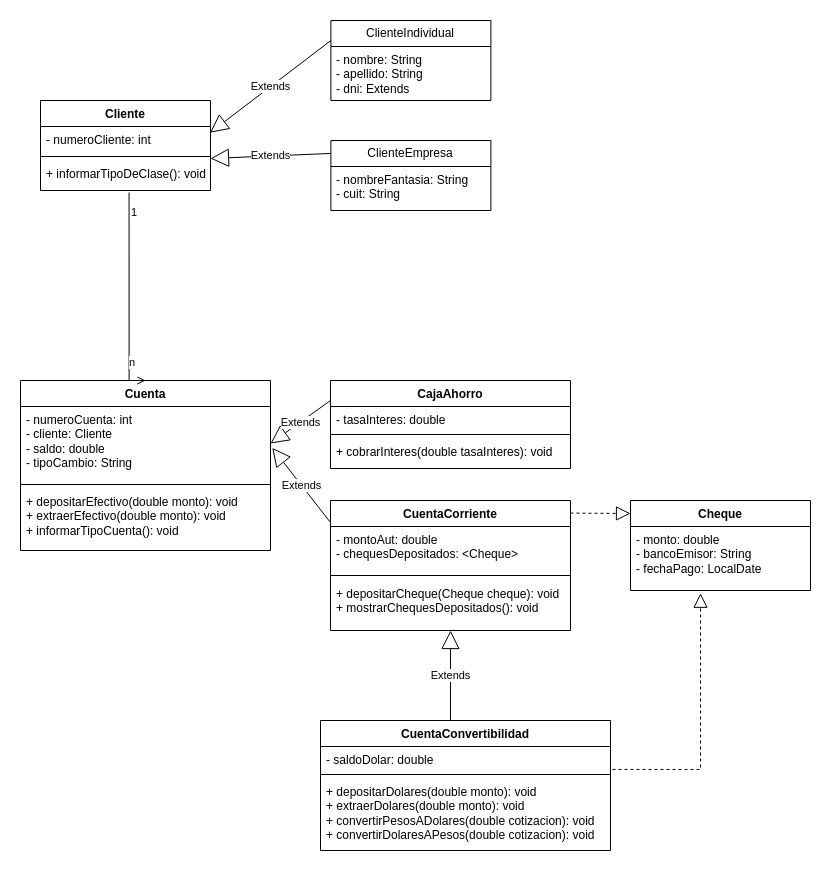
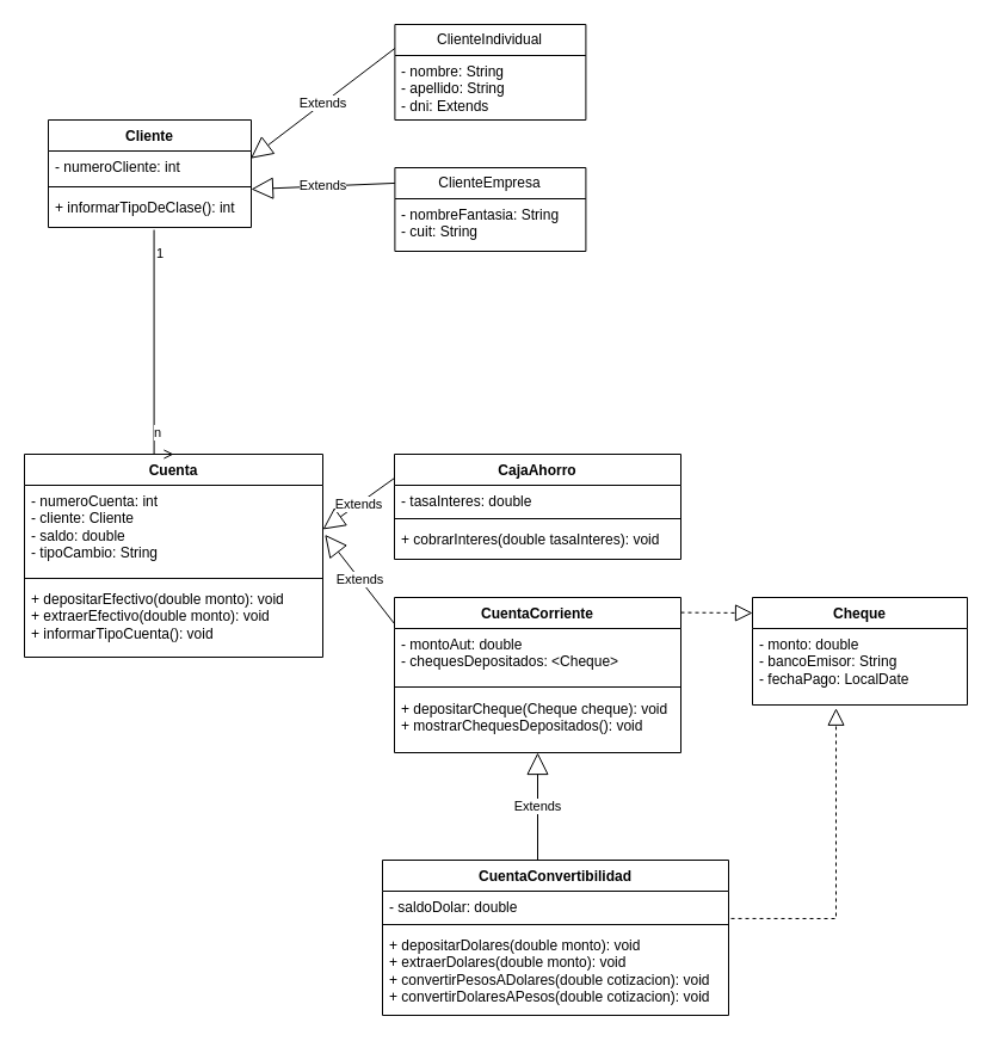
  <mxCell id="0" />
  <mxCell id="1" parent="0" />
  <mxCell id="2" value="ClienteIndividual" style="swimlane;fontStyle=0;childLayout=stackLayout;horizontal=1;startSize=26;fillColor=none;horizontalStack=0;resizeParent=1;resizeParentMax=0;resizeLast=0;collapsible=1;marginBottom=0;whiteSpace=wrap;html=1;" parent="1" vertex="1"><mxGeometry x="330.4" y="20" width="160" height="80" as="geometry" /></mxCell>
  <mxCell id="3" value="- nombre: String&lt;div&gt;- apellido: String&lt;/div&gt;&lt;div&gt;- dni: Extends&lt;/div&gt;" style="text;strokeColor=none;fillColor=none;align=left;verticalAlign=top;spacingLeft=4;spacingRight=4;overflow=hidden;rotatable=0;points=[[0,0.5],[1,0.5]];portConstraint=eastwest;whiteSpace=wrap;html=1;" parent="2" vertex="1"><mxGeometry y="26" width="160" height="54" as="geometry" /></mxCell>
  <mxCell id="4" value="ClienteEmpresa" style="swimlane;fontStyle=0;childLayout=stackLayout;horizontal=1;startSize=26;fillColor=none;horizontalStack=0;resizeParent=1;resizeParentMax=0;resizeLast=0;collapsible=1;marginBottom=0;whiteSpace=wrap;html=1;" parent="1" vertex="1"><mxGeometry x="330.4" y="140" width="160" height="70" as="geometry" /></mxCell>
  <mxCell id="5" value="- nombreFantasia: String&lt;div&gt;- cuit: String&lt;/div&gt;" style="text;strokeColor=none;fillColor=none;align=left;verticalAlign=top;spacingLeft=4;spacingRight=4;overflow=hidden;rotatable=0;points=[[0,0.5],[1,0.5]];portConstraint=eastwest;whiteSpace=wrap;html=1;" parent="4" vertex="1"><mxGeometry y="26" width="160" height="44" as="geometry" /></mxCell>
  <mxCell id="6" value="Cuenta" style="swimlane;fontStyle=1;align=center;verticalAlign=top;childLayout=stackLayout;horizontal=1;startSize=26;horizontalStack=0;resizeParent=1;resizeParentMax=0;resizeLast=0;collapsible=1;marginBottom=0;whiteSpace=wrap;html=1;" parent="1" vertex="1"><mxGeometry x="20" y="380" width="250" height="170" as="geometry" /></mxCell>
  <mxCell id="7" value="- numeroCuenta: int&lt;div&gt;&lt;div&gt;- cliente: Cliente&lt;/div&gt;&lt;div&gt;&lt;span style=&quot;background-color: transparent; color: light-dark(rgb(0, 0, 0), rgb(255, 255, 255));&quot;&gt;- saldo: double&lt;/span&gt;&lt;/div&gt;&lt;div&gt;- tipoCambio: String&lt;/div&gt;&lt;/div&gt;" style="text;strokeColor=none;fillColor=none;align=left;verticalAlign=top;spacingLeft=4;spacingRight=4;overflow=hidden;rotatable=0;points=[[0,0.5],[1,0.5]];portConstraint=eastwest;whiteSpace=wrap;html=1;" parent="6" vertex="1"><mxGeometry y="26" width="250" height="74" as="geometry" /></mxCell>
  <mxCell id="8" value="" style="line;strokeWidth=1;fillColor=none;align=left;verticalAlign=middle;spacingTop=-1;spacingLeft=3;spacingRight=3;rotatable=0;labelPosition=right;points=[];portConstraint=eastwest;strokeColor=inherit;" parent="6" vertex="1"><mxGeometry y="100" width="250" height="8" as="geometry" /></mxCell>
  <mxCell id="9" value="+ depositarEfectivo(double monto): void&lt;div&gt;+ extraerEfectivo(double monto): void&lt;/div&gt;&lt;div&gt;+ informarTipoCuenta(): void&lt;br&gt;&lt;div&gt;&lt;br&gt;&lt;/div&gt;&lt;/div&gt;" style="text;strokeColor=none;fillColor=none;align=left;verticalAlign=top;spacingLeft=4;spacingRight=4;overflow=hidden;rotatable=0;points=[[0,0.5],[1,0.5]];portConstraint=eastwest;whiteSpace=wrap;html=1;" parent="6" vertex="1"><mxGeometry y="108" width="250" height="62" as="geometry" /></mxCell>
  <mxCell id="10" value="CajaAhorro" style="swimlane;fontStyle=1;align=center;verticalAlign=top;childLayout=stackLayout;horizontal=1;startSize=26;horizontalStack=0;resizeParent=1;resizeParentMax=0;resizeLast=0;collapsible=1;marginBottom=0;whiteSpace=wrap;html=1;" parent="1" vertex="1"><mxGeometry x="330" y="380" width="240" height="88" as="geometry" /></mxCell>
  <mxCell id="11" value="&lt;div&gt;- tasaInteres: double&lt;/div&gt;" style="text;strokeColor=none;fillColor=none;align=left;verticalAlign=top;spacingLeft=4;spacingRight=4;overflow=hidden;rotatable=0;points=[[0,0.5],[1,0.5]];portConstraint=eastwest;whiteSpace=wrap;html=1;" parent="10" vertex="1"><mxGeometry y="26" width="240" height="24" as="geometry" /></mxCell>
  <mxCell id="12" value="" style="line;strokeWidth=1;fillColor=none;align=left;verticalAlign=middle;spacingTop=-1;spacingLeft=3;spacingRight=3;rotatable=0;labelPosition=right;points=[];portConstraint=eastwest;strokeColor=inherit;" parent="10" vertex="1"><mxGeometry y="50" width="240" height="8" as="geometry" /></mxCell>
  <mxCell id="13" value="&lt;div&gt;&lt;span style=&quot;background-color: transparent; color: light-dark(rgb(0, 0, 0), rgb(255, 255, 255));&quot;&gt;+ cobrarInteres(double tasaInteres): void&lt;/span&gt;&lt;/div&gt;" style="text;strokeColor=none;fillColor=none;align=left;verticalAlign=top;spacingLeft=4;spacingRight=4;overflow=hidden;rotatable=0;points=[[0,0.5],[1,0.5]];portConstraint=eastwest;whiteSpace=wrap;html=1;" parent="10" vertex="1"><mxGeometry y="58" width="240" height="30" as="geometry" /></mxCell>
  <mxCell id="14" value="CuentaCorriente" style="swimlane;fontStyle=1;align=center;verticalAlign=top;childLayout=stackLayout;horizontal=1;startSize=26;horizontalStack=0;resizeParent=1;resizeParentMax=0;resizeLast=0;collapsible=1;marginBottom=0;whiteSpace=wrap;html=1;" parent="1" vertex="1"><mxGeometry x="330" y="500" width="240" height="130" as="geometry" /></mxCell>
  <mxCell id="15" value="&lt;div&gt;- montoAut:&amp;nbsp;&lt;span style=&quot;background-color: transparent; color: light-dark(rgb(0, 0, 0), rgb(255, 255, 255));&quot;&gt;double&lt;/span&gt;&lt;/div&gt;&lt;div&gt;&lt;span style=&quot;background-color: transparent; color: light-dark(rgb(0, 0, 0), rgb(255, 255, 255));&quot;&gt;- chequesDepositados: &amp;lt;Cheque&amp;gt;&lt;/span&gt;&lt;/div&gt;" style="text;strokeColor=none;fillColor=none;align=left;verticalAlign=top;spacingLeft=4;spacingRight=4;overflow=hidden;rotatable=0;points=[[0,0.5],[1,0.5]];portConstraint=eastwest;whiteSpace=wrap;html=1;" parent="14" vertex="1"><mxGeometry y="26" width="240" height="44" as="geometry" /></mxCell>
  <mxCell id="16" value="" style="line;strokeWidth=1;fillColor=none;align=left;verticalAlign=middle;spacingTop=-1;spacingLeft=3;spacingRight=3;rotatable=0;labelPosition=right;points=[];portConstraint=eastwest;strokeColor=inherit;" parent="14" vertex="1"><mxGeometry y="70" width="240" height="10" as="geometry" /></mxCell>
  <mxCell id="17" value="&lt;div&gt;+ depositarCheque(Cheque cheque): void&lt;/div&gt;&lt;div&gt;+ mostrarChequesDepositados(): void&lt;/div&gt;&lt;div&gt;&lt;br&gt;&lt;/div&gt;&lt;div&gt;&lt;br&gt;&lt;/div&gt;" style="text;strokeColor=none;fillColor=none;align=left;verticalAlign=top;spacingLeft=4;spacingRight=4;overflow=hidden;rotatable=0;points=[[0,0.5],[1,0.5]];portConstraint=eastwest;whiteSpace=wrap;html=1;" parent="14" vertex="1"><mxGeometry y="80" width="240" height="50" as="geometry" /></mxCell>
  <mxCell id="18" value="CuentaConvertibilidad" style="swimlane;fontStyle=1;align=center;verticalAlign=top;childLayout=stackLayout;horizontal=1;startSize=26;horizontalStack=0;resizeParent=1;resizeParentMax=0;resizeLast=0;collapsible=1;marginBottom=0;whiteSpace=wrap;html=1;" parent="1" vertex="1"><mxGeometry x="320" y="720" width="290" height="130" as="geometry"><mxRectangle x="580" y="480" width="160" height="30" as="alternateBounds" /></mxGeometry></mxCell>
  <mxCell id="19" value="- saldoDolar: double" style="text;strokeColor=none;fillColor=none;align=left;verticalAlign=top;spacingLeft=4;spacingRight=4;overflow=hidden;rotatable=0;points=[[0,0.5],[1,0.5]];portConstraint=eastwest;whiteSpace=wrap;html=1;" parent="18" vertex="1"><mxGeometry y="26" width="290" height="24" as="geometry" /></mxCell>
  <mxCell id="20" value="" style="line;strokeWidth=1;fillColor=none;align=left;verticalAlign=middle;spacingTop=-1;spacingLeft=3;spacingRight=3;rotatable=0;labelPosition=right;points=[];portConstraint=eastwest;strokeColor=inherit;" parent="18" vertex="1"><mxGeometry y="50" width="290" height="8" as="geometry" /></mxCell>
  <mxCell id="21" value="&lt;div&gt;+ depositarDolares(double monto): void&lt;/div&gt;&lt;div&gt;+ extraerDolares(double monto): void&lt;/div&gt;+ convertirPesosADolares(double cotizacion): void&lt;br&gt;&lt;div&gt;&lt;span style=&quot;background-color: transparent; color: light-dark(rgb(0, 0, 0), rgb(255, 255, 255));&quot;&gt;+ convertirDolaresAPesos&lt;/span&gt;&lt;span style=&quot;background-color: transparent; color: light-dark(rgb(0, 0, 0), rgb(255, 255, 255));&quot;&gt;(double cotizacion): void&lt;/span&gt;&lt;/div&gt;" style="text;strokeColor=none;fillColor=none;align=left;verticalAlign=top;spacingLeft=4;spacingRight=4;overflow=hidden;rotatable=0;points=[[0,0.5],[1,0.5]];portConstraint=eastwest;whiteSpace=wrap;html=1;" parent="18" vertex="1"><mxGeometry y="58" width="290" height="72" as="geometry" /></mxCell>
  <mxCell id="22" value="Cheque" style="swimlane;fontStyle=1;align=center;verticalAlign=top;childLayout=stackLayout;horizontal=1;startSize=26;horizontalStack=0;resizeParent=1;resizeParentMax=0;resizeLast=0;collapsible=1;marginBottom=0;whiteSpace=wrap;html=1;" parent="1" vertex="1"><mxGeometry x="630" y="500" width="180" height="90" as="geometry" /></mxCell>
  <mxCell id="23" value="" style="endArrow=block;dashed=1;endFill=0;endSize=12;html=1;rounded=0;" parent="22" edge="1"><mxGeometry width="160" relative="1" as="geometry"><mxPoint x="-60" y="12.6" as="sourcePoint" /><mxPoint y="13" as="targetPoint" /></mxGeometry></mxCell>
  <mxCell id="24" value="&lt;div&gt;&lt;span style=&quot;background-color: transparent; color: light-dark(rgb(0, 0, 0), rgb(255, 255, 255));&quot;&gt;- monto:&amp;nbsp;&lt;/span&gt;&lt;span style=&quot;background-color: transparent; color: light-dark(rgb(0, 0, 0), rgb(255, 255, 255));&quot;&gt;double&lt;/span&gt;&lt;/div&gt;&lt;div&gt;&lt;span style=&quot;background-color: transparent; color: light-dark(rgb(0, 0, 0), rgb(255, 255, 255));&quot;&gt;- bancoEmisor: String&lt;/span&gt;&lt;/div&gt;&lt;div&gt;&lt;span style=&quot;background-color: transparent; color: light-dark(rgb(0, 0, 0), rgb(255, 255, 255));&quot;&gt;- fechaPago: LocalDate&lt;/span&gt;&lt;/div&gt;" style="text;strokeColor=none;fillColor=none;align=left;verticalAlign=top;spacingLeft=4;spacingRight=4;overflow=hidden;rotatable=0;points=[[0,0.5],[1,0.5]];portConstraint=eastwest;whiteSpace=wrap;html=1;" parent="22" vertex="1"><mxGeometry y="26" width="180" height="64" as="geometry" /></mxCell>
  <mxCell id="25" value="" style="endArrow=open;html=1;edgeStyle=orthogonalEdgeStyle;rounded=0;exitX=0.521;exitY=1.069;exitDx=0;exitDy=0;exitPerimeter=0;entryX=0.5;entryY=0;entryDx=0;entryDy=0;" parent="1" source="37" target="6" edge="1"><mxGeometry relative="1" as="geometry"><mxPoint x="129.52" y="189.424" as="sourcePoint" /><mxPoint x="210" y="270" as="targetPoint" /><Array as="points"><mxPoint x="129" y="380" /></Array></mxGeometry></mxCell>
  <mxCell id="26" value="1" style="edgeLabel;resizable=0;html=1;align=left;verticalAlign=bottom;" parent="25" connectable="0" vertex="1"><mxGeometry x="-1" relative="1" as="geometry"><mxPoint y="28" as="offset" /></mxGeometry></mxCell>
  <mxCell id="27" value="n" style="edgeLabel;resizable=0;html=1;align=right;verticalAlign=bottom;" parent="25" connectable="0" vertex="1"><mxGeometry x="1" relative="1" as="geometry"><mxPoint x="-10" y="-10" as="offset" /></mxGeometry></mxCell>
  <mxCell id="28" value="Extends" style="endArrow=block;endSize=16;endFill=0;html=1;rounded=0;" parent="1" edge="1" target="17"><mxGeometry width="160" relative="1" as="geometry"><mxPoint x="450" y="720" as="sourcePoint" /><mxPoint x="450" y="640" as="targetPoint" /></mxGeometry></mxCell>
  <mxCell id="29" value="Extends" style="endArrow=block;endSize=16;endFill=0;html=1;rounded=0;entryX=1;entryY=0.5;entryDx=0;entryDy=0;" parent="1" target="7" edge="1"><mxGeometry width="160" relative="1" as="geometry"><mxPoint x="330" y="400" as="sourcePoint" /><mxPoint x="260" y="400" as="targetPoint" /></mxGeometry></mxCell>
  <mxCell id="30" value="Extends" style="endArrow=block;endSize=16;endFill=0;html=1;rounded=0;entryX=1.007;entryY=0.559;entryDx=0;entryDy=0;entryPerimeter=0;" parent="1" target="7" edge="1"><mxGeometry width="160" relative="1" as="geometry"><mxPoint x="330" y="522" as="sourcePoint" /><mxPoint x="250" y="520" as="targetPoint" /></mxGeometry></mxCell>
  <mxCell id="31" value="Extends" style="endArrow=block;endSize=16;endFill=0;html=1;rounded=0;entryX=0.997;entryY=0.358;entryDx=0;entryDy=0;entryPerimeter=0;exitX=0;exitY=0.25;exitDx=0;exitDy=0;" parent="1" source="2" edge="1"><mxGeometry width="160" relative="1" as="geometry"><mxPoint x="230" y="59.71" as="sourcePoint" /><mxPoint x="209.52" y="132.22" as="targetPoint" /></mxGeometry></mxCell>
  <mxCell id="32" value="Extends" style="endArrow=block;endSize=16;endFill=0;html=1;rounded=0;entryX=1;entryY=0.5;entryDx=0;entryDy=0;exitX=0;exitY=0.185;exitDx=0;exitDy=0;exitPerimeter=0;" parent="1" source="4" edge="1"><mxGeometry width="160" relative="1" as="geometry"><mxPoint x="300" y="160" as="sourcePoint" /><mxPoint x="210" y="158" as="targetPoint" /></mxGeometry></mxCell>
  <mxCell id="33" value="" style="endArrow=block;dashed=1;endFill=0;endSize=12;html=1;rounded=0;exitX=1.007;exitY=0.955;exitDx=0;exitDy=0;exitPerimeter=0;entryX=0.389;entryY=1.043;entryDx=0;entryDy=0;entryPerimeter=0;" parent="1" source="19" edge="1" target="24"><mxGeometry width="160" relative="1" as="geometry"><mxPoint x="550" y="780" as="sourcePoint" /><mxPoint x="700" y="600" as="targetPoint" /><Array as="points"><mxPoint x="700" y="769" /></Array></mxGeometry></mxCell>
  <mxCell id="34" value="Cliente" style="swimlane;fontStyle=1;align=center;verticalAlign=top;childLayout=stackLayout;horizontal=1;startSize=26;horizontalStack=0;resizeParent=1;resizeParentMax=0;resizeLast=0;collapsible=1;marginBottom=0;whiteSpace=wrap;html=1;" parent="1" vertex="1"><mxGeometry x="40" y="100" width="170" height="90" as="geometry" /></mxCell>
  <mxCell id="35" value="- numeroCliente: int" style="text;strokeColor=none;fillColor=none;align=left;verticalAlign=top;spacingLeft=4;spacingRight=4;overflow=hidden;rotatable=0;points=[[0,0.5],[1,0.5]];portConstraint=eastwest;whiteSpace=wrap;html=1;" parent="34" vertex="1"><mxGeometry y="26" width="170" height="26" as="geometry" /></mxCell>
  <mxCell id="36" value="" style="line;strokeWidth=1;fillColor=none;align=left;verticalAlign=middle;spacingTop=-1;spacingLeft=3;spacingRight=3;rotatable=0;labelPosition=right;points=[];portConstraint=eastwest;strokeColor=inherit;" parent="34" vertex="1"><mxGeometry y="52" width="170" height="8" as="geometry" /></mxCell>
- <mxCell id="37" value="+ informarTipoDeClase(): void" style="text;strokeColor=none;fillColor=none;align=left;verticalAlign=top;spacingLeft=4;spacingRight=4;overflow=hidden;rotatable=0;points=[[0,0.5],[1,0.5]];portConstraint=eastwest;whiteSpace=wrap;html=1;" parent="34" vertex="1"><mxGeometry y="60" width="170" height="30" as="geometry" /></mxCell>
+ <mxCell id="37" value="+ informarTipoDeClase(): int" style="text;strokeColor=none;fillColor=none;align=left;verticalAlign=top;spacingLeft=4;spacingRight=4;overflow=hidden;rotatable=0;points=[[0,0.5],[1,0.5]];portConstraint=eastwest;whiteSpace=wrap;html=1;" parent="34" vertex="1"><mxGeometry y="60" width="170" height="30" as="geometry" /></mxCell>
